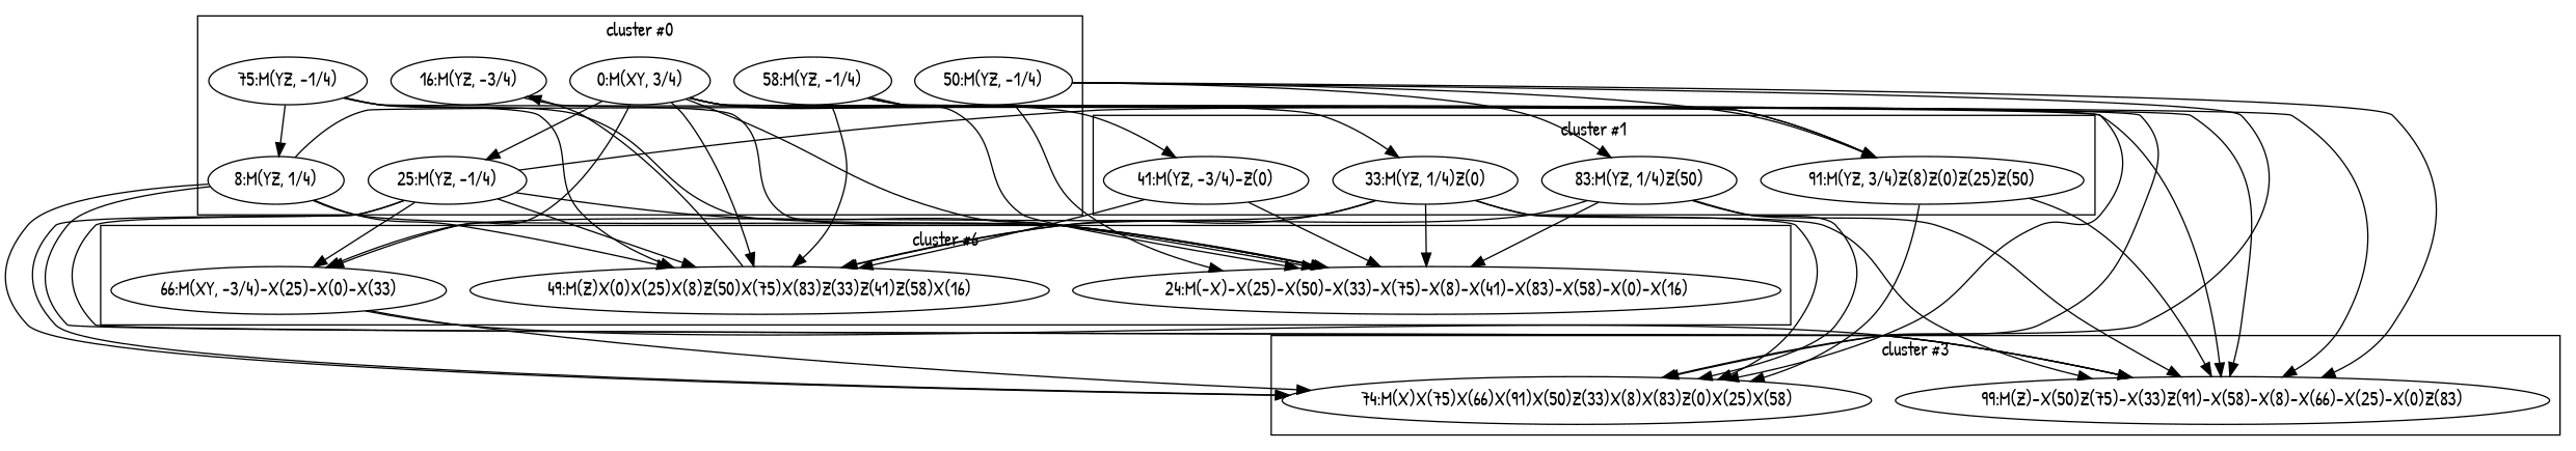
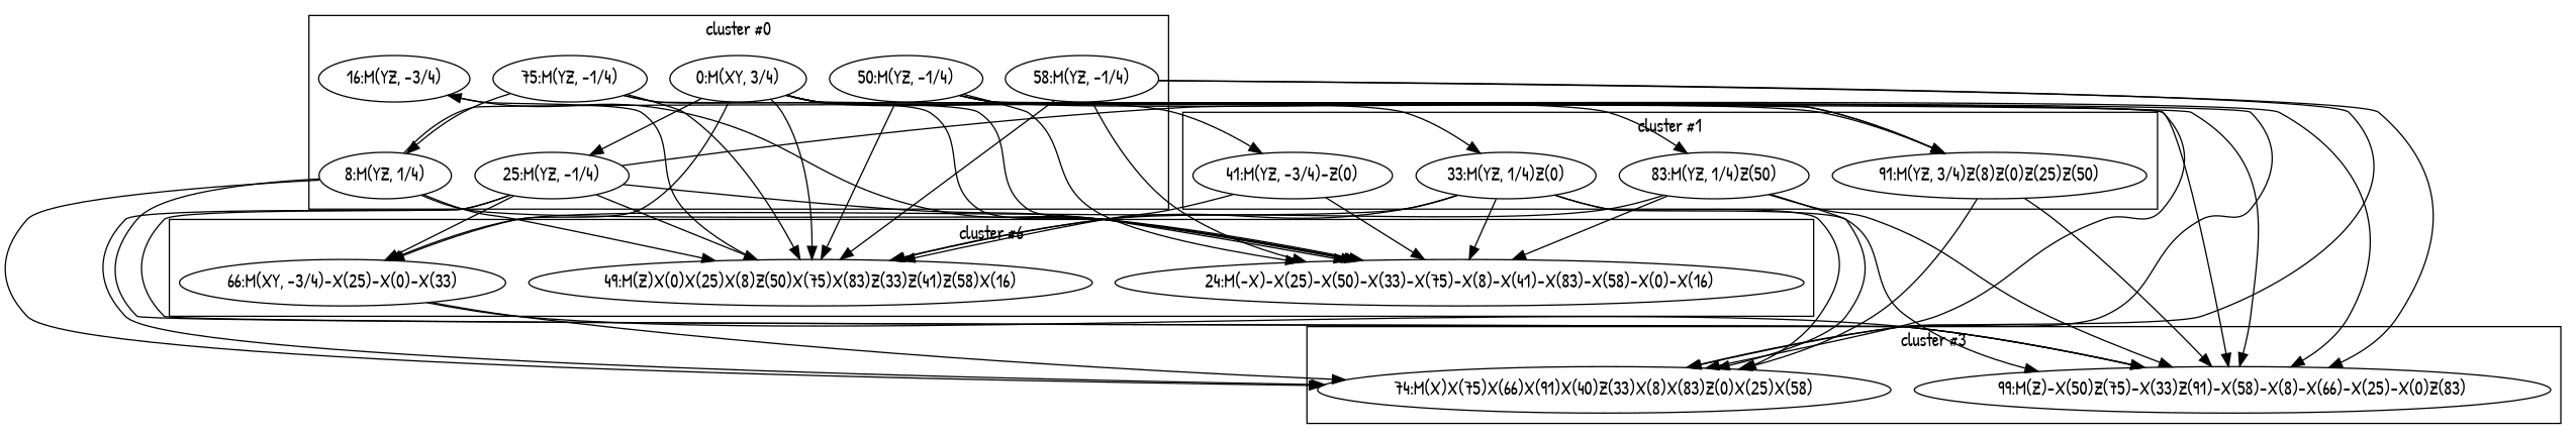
  digraph {
    fontname="Patrick Hand"
    node [fontname="Patrick Hand"]
    edge [fontname="Patrick Hand"]
    n1 [label="33:M(YZ, 1/4)Z(0)"]
    n2 [label="41:M(YZ, -3/4)-Z(0)"]
    n3 [label="83:M(YZ, 1/4)Z(50)"]
    n4 [label="91:M(YZ, 3/4)Z(8)Z(0)Z(25)Z(50)"]
    n5 [label="0:M(XY, 3/4)"]
    n6 [label="8:M(YZ, 1/4)"]
    n7 [label="75:M(YZ, -1/4)"]
    n8 [label="16:M(YZ, -3/4)"]
    n9 [label="50:M(YZ, -1/4)"]
    n10 [label="25:M(YZ, -1/4)"]
    n11 [label="58:M(YZ, -1/4)"]
    n12 [label="66:M(XY, -3/4)-X(25)-X(0)-X(33)"]
    n13 [label="49:M(Z)X(0)X(25)X(8)Z(50)X(75)X(83)Z(33)Z(41)Z(58)X(16)"]
    n14 [label="24:M(-X)-X(25)-X(50)-X(33)-X(75)-X(8)-X(41)-X(83)-X(58)-X(0)-X(16)"]
    n15 [label="99:M(Z)-X(50)Z(75)-X(33)Z(91)-X(58)-X(8)-X(66)-X(25)-X(0)Z(83)"]
-   n16 [label="74:M(X)X(75)X(66)X(91)X(50)Z(33)X(8)X(83)Z(0)X(25)X(58)"]
+   n16 [label="74:M(X)X(75)X(66)X(91)X(40)Z(33)X(8)X(83)Z(0)X(25)X(58)"]
    subgraph cluster_1 {
      label="cluster #1"
      n1
      n2
      n3
      n4
    }
    subgraph cluster_2 {
      label="cluster #0"
      n5
      n6
      n7
      n8
      n9
      n10
      n11
    }
    subgraph cluster_3 {
      label="cluster #6"
      n12
      n13
      n14
    }
    subgraph cluster_4 {
      label="cluster #3"
      n15
      n16
    }
    n1 -> n12
    n1 -> n13
    n1 -> n14
    n1 -> n15
    n1 -> n16
    n2 -> n13
    n2 -> n14
    n3 -> n13
    n3 -> n14
    n3 -> n15
    n3 -> n16
    n4 -> n15
    n4 -> n16
    n5 -> n1
    n5 -> n2
    n5 -> n10
    n5 -> n12
    n5 -> n13
    n5 -> n14
    n5 -> n15
    n5 -> n16
    n6 -> n4
    n6 -> n13
    n6 -> n14
    n6 -> n15
    n6 -> n16
    n7 -> n6
    n7 -> n13
    n7 -> n14
    n7 -> n15
    n8 -> n14
    n9 -> n3
    n9 -> n4
+   n9 -> n13
    n9 -> n14
    n9 -> n15
    n9 -> n16
    n10 -> n4
    n10 -> n12
    n10 -> n13
    n10 -> n14
    n10 -> n15
    n10 -> n16
    n11 -> n13
    n11 -> n14
    n11 -> n15
    n11 -> n16
    n12 -> n15
    n12 -> n16
    n13 -> n8
  }
